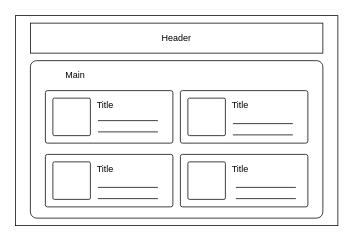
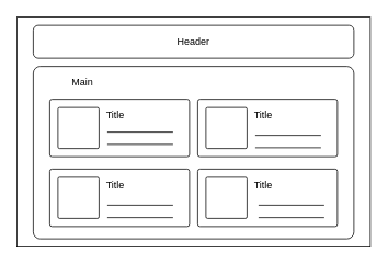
  <mxCell id="0" />
  <mxCell id="1" parent="0" />
  <mxCell id="2" value="" style="rounded=0;whiteSpace=wrap;html=1;" vertex="1" parent="1"><mxGeometry x="20" y="20" width="430" height="280" as="geometry" /></mxCell>
- <mxCell id="3" value="Header" style="whiteSpace=wrap;html=1;rounded=0;" vertex="1" parent="1"><mxGeometry x="40" y="30" width="390" height="40" as="geometry" /></mxCell>
+ <mxCell id="3" value="Header" style="rounded=1;whiteSpace=wrap;html=1;" vertex="1" parent="1"><mxGeometry x="40" y="30" width="390" height="40" as="geometry" /></mxCell>
  <mxCell id="4" value="" style="rounded=1;whiteSpace=wrap;html=1;arcSize=4;" vertex="1" parent="1"><mxGeometry x="40" y="80" width="390" height="210" as="geometry" /></mxCell>
  <mxCell id="5" value="Main" style="text;html=1;strokeColor=none;fillColor=none;align=center;verticalAlign=middle;whiteSpace=wrap;rounded=0;" vertex="1" parent="1"><mxGeometry x="80" y="90" width="40" height="20" as="geometry" /></mxCell>
  <mxCell id="6" value="" style="rounded=1;whiteSpace=wrap;html=1;arcSize=4;" vertex="1" parent="1"><mxGeometry x="60" y="120" width="170" height="70" as="geometry" /></mxCell>
  <mxCell id="7" value="" style="rounded=1;whiteSpace=wrap;html=1;arcSize=4;" vertex="1" parent="1"><mxGeometry x="60" y="205" width="170" height="70" as="geometry" /></mxCell>
  <mxCell id="8" value="" style="rounded=1;whiteSpace=wrap;html=1;arcSize=4;" vertex="1" parent="1"><mxGeometry x="240" y="120" width="170" height="70" as="geometry" /></mxCell>
  <mxCell id="9" value="" style="rounded=1;whiteSpace=wrap;html=1;arcSize=4;" vertex="1" parent="1"><mxGeometry x="240" y="205" width="170" height="70" as="geometry" /></mxCell>
  <mxCell id="10" value="" style="rounded=1;whiteSpace=wrap;html=1;arcSize=4;" vertex="1" parent="1"><mxGeometry x="70" y="130" width="50" height="50" as="geometry" /></mxCell>
  <mxCell id="11" value="" style="rounded=1;whiteSpace=wrap;html=1;arcSize=4;" vertex="1" parent="1"><mxGeometry x="70" y="215" width="50" height="50" as="geometry" /></mxCell>
  <mxCell id="12" value="" style="rounded=1;whiteSpace=wrap;html=1;arcSize=4;" vertex="1" parent="1"><mxGeometry x="250" y="215" width="50" height="50" as="geometry" /></mxCell>
  <mxCell id="13" value="" style="rounded=1;whiteSpace=wrap;html=1;arcSize=4;" vertex="1" parent="1"><mxGeometry x="250" y="130" width="50" height="50" as="geometry" /></mxCell>
  <mxCell id="14" value="Title" style="text;html=1;strokeColor=none;fillColor=none;align=center;verticalAlign=middle;whiteSpace=wrap;rounded=0;" vertex="1" parent="1"><mxGeometry x="120" y="130" width="40" height="20" as="geometry" /></mxCell>
  <mxCell id="15" value="Title" style="text;html=1;strokeColor=none;fillColor=none;align=center;verticalAlign=middle;whiteSpace=wrap;rounded=0;" vertex="1" parent="1"><mxGeometry x="300" y="130" width="40" height="20" as="geometry" /></mxCell>
  <mxCell id="16" value="Title" style="text;html=1;strokeColor=none;fillColor=none;align=center;verticalAlign=middle;whiteSpace=wrap;rounded=0;" vertex="1" parent="1"><mxGeometry x="120" y="215" width="40" height="20" as="geometry" /></mxCell>
  <mxCell id="17" value="Title" style="text;html=1;strokeColor=none;fillColor=none;align=center;verticalAlign=middle;whiteSpace=wrap;rounded=0;" vertex="1" parent="1"><mxGeometry x="300" y="215" width="40" height="20" as="geometry" /></mxCell>
  <mxCell id="18" value="" style="endArrow=none;html=1;" edge="1" parent="1"><mxGeometry width="50" height="50" relative="1" as="geometry"><mxPoint x="130" y="160" as="sourcePoint" /><mxPoint x="210" y="160" as="targetPoint" /></mxGeometry></mxCell>
  <mxCell id="19" value="" style="endArrow=none;html=1;" edge="1" parent="1"><mxGeometry width="50" height="50" relative="1" as="geometry"><mxPoint x="130" y="175" as="sourcePoint" /><mxPoint x="210" y="175" as="targetPoint" /></mxGeometry></mxCell>
  <mxCell id="20" value="" style="endArrow=none;html=1;" edge="1" parent="1"><mxGeometry width="50" height="50" relative="1" as="geometry"><mxPoint x="130" y="249" as="sourcePoint" /><mxPoint x="210" y="249" as="targetPoint" /></mxGeometry></mxCell>
  <mxCell id="21" value="" style="endArrow=none;html=1;" edge="1" parent="1"><mxGeometry width="50" height="50" relative="1" as="geometry"><mxPoint x="130" y="264" as="sourcePoint" /><mxPoint x="210" y="264" as="targetPoint" /></mxGeometry></mxCell>
  <mxCell id="22" value="" style="endArrow=none;html=1;" edge="1" parent="1"><mxGeometry width="50" height="50" relative="1" as="geometry"><mxPoint x="310" y="164" as="sourcePoint" /><mxPoint x="390" y="164" as="targetPoint" /></mxGeometry></mxCell>
  <mxCell id="23" value="" style="endArrow=none;html=1;" edge="1" parent="1"><mxGeometry width="50" height="50" relative="1" as="geometry"><mxPoint x="310" y="179" as="sourcePoint" /><mxPoint x="390" y="179" as="targetPoint" /></mxGeometry></mxCell>
  <mxCell id="24" value="" style="endArrow=none;html=1;" edge="1" parent="1"><mxGeometry width="50" height="50" relative="1" as="geometry"><mxPoint x="314" y="249" as="sourcePoint" /><mxPoint x="394" y="249" as="targetPoint" /></mxGeometry></mxCell>
  <mxCell id="25" value="" style="endArrow=none;html=1;" edge="1" parent="1"><mxGeometry width="50" height="50" relative="1" as="geometry"><mxPoint x="314" y="264" as="sourcePoint" /><mxPoint x="394" y="264" as="targetPoint" /></mxGeometry></mxCell>
